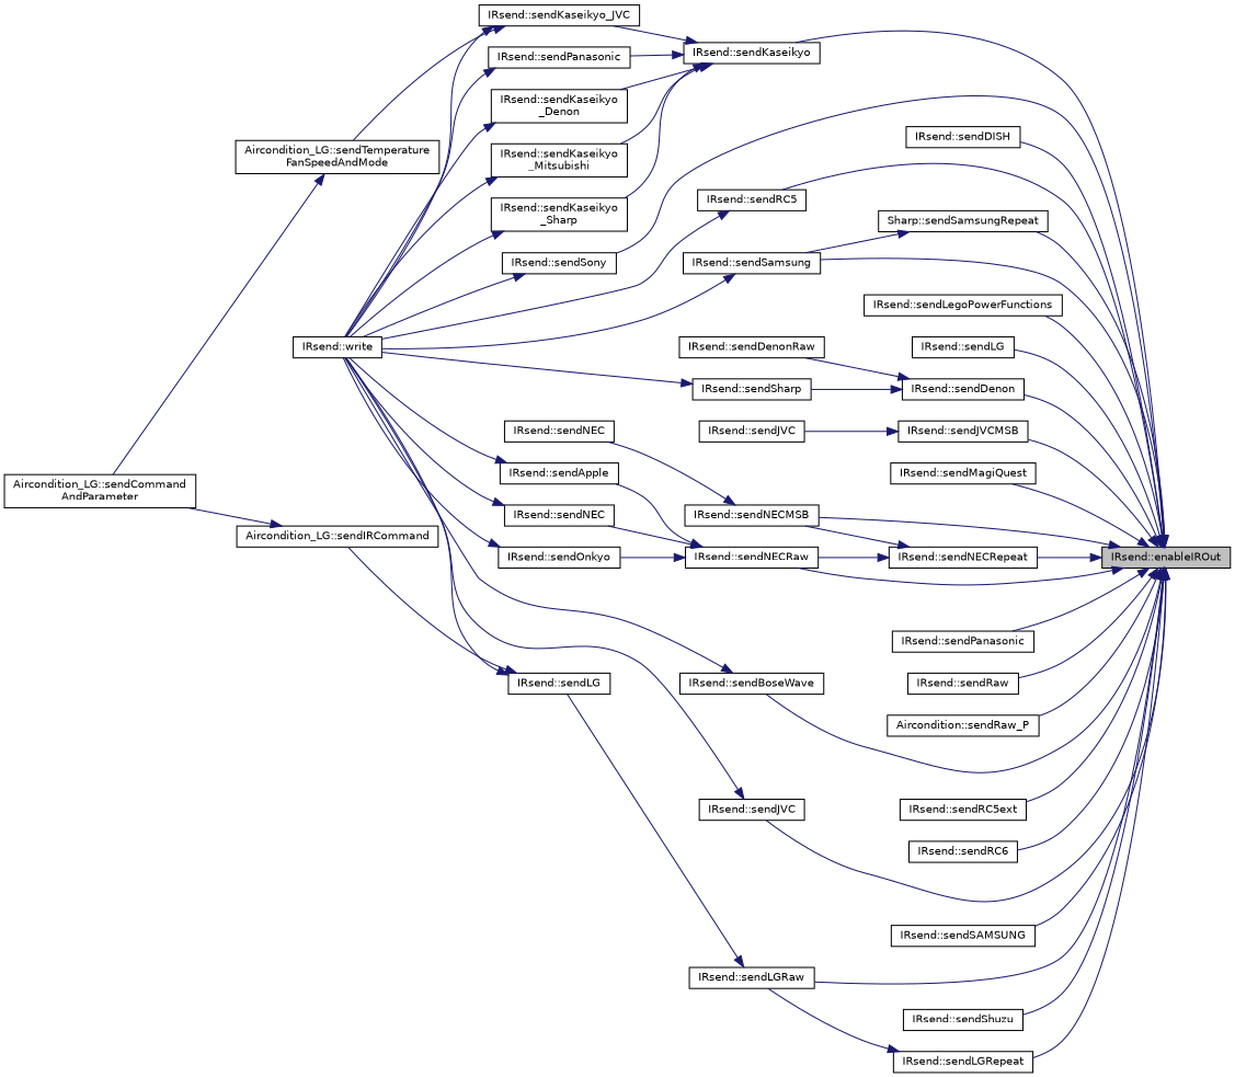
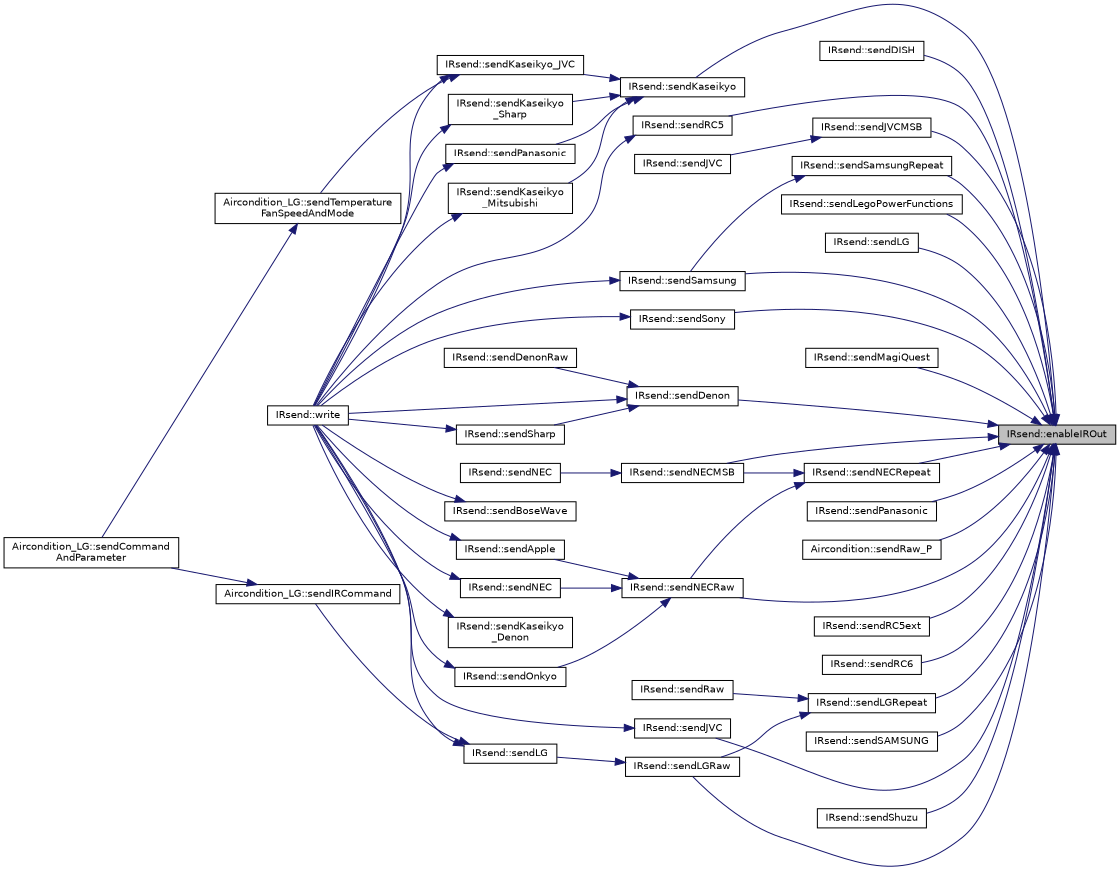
  digraph {
    rankdir=RL
    node [color=black fillcolor=white fontname=Helvetica fontsize=10 shape=record style=filled]
    edge [color=midnightblue dir=back fontname=Helvetica fontsize=10 labelfontname=Helvetica labelfontsize=10 style=solid]
    n1 [fillcolor=grey75 fontcolor=black height=0.2 label="IRsend::enableIROut" width=0.4]
    n2 [height=0.2 label="IRsend::sendBoseWave" width=0.4]
    n3 [height=0.2 label="IRsend::sendDenon" width=0.4]
    n4 [height=0.2 label="IRsend::sendDISH" width=0.4]
    n5 [height=0.2 label="IRsend::sendJVC" width=0.4]
    n6 [height=0.2 label="IRsend::sendJVCMSB" width=0.4]
    n7 [height=0.2 label="IRsend::sendKaseikyo" width=0.4]
    n8 [height=0.2 label="IRsend::sendLegoPowerFunctions" width=0.4]
    n9 [height=0.2 label="IRsend::sendLG" width=0.4]
    n10 [height=0.2 label="IRsend::sendLGRaw" width=0.4]
    n11 [height=0.2 label="IRsend::sendLGRepeat" width=0.4]
    n12 [height=0.2 label="IRsend::sendMagiQuest" width=0.4]
    n13 [height=0.2 label="IRsend::sendNECMSB" width=0.4]
    n14 [height=0.2 label="IRsend::sendNECRaw" width=0.4]
    n15 [height=0.2 label="IRsend::sendNECRepeat" width=0.4]
    n16 [height=0.2 label="IRsend::sendPanasonic" width=0.4]
    n17 [height=0.2 label="IRsend::sendRaw" width=0.4]
    n18 [height=0.2 label="Aircondition::sendRaw_P" width=0.4]
    n19 [height=0.2 label="IRsend::sendRC5" width=0.4]
    n20 [height=0.2 label="IRsend::sendRC5ext" width=0.4]
    n21 [height=0.2 label="IRsend::sendRC6" width=0.4]
    n22 [height=0.2 label="IRsend::sendSamsung" width=0.4]
    n23 [height=0.2 label="IRsend::sendSAMSUNG" width=0.4]
-   n24 [height=0.2 label="Sharp::sendSamsungRepeat" width=0.4]
+   n24 [height=0.2 label="IRsend::sendSamsungRepeat" width=0.4]
    n25 [height=0.2 label="IRsend::sendShuzu" width=0.4]
    n26 [height=0.2 label="IRsend::sendSony" width=0.4]
    n27 [height=0.2 label="IRsend::write" width=0.4]
    n28 [height=0.2 label="IRsend::sendDenonRaw" width=0.4]
    n29 [height=0.2 label="IRsend::sendSharp" width=0.4]
    n30 [height=0.2 label="IRsend::sendJVC" width=0.4]
    n31 [height=0.2 label="IRsend::sendKaseikyo\l_Denon" width=0.4]
    n32 [height=0.2 label="IRsend::sendKaseikyo_JVC" width=0.4]
    n33 [height=0.2 label="IRsend::sendKaseikyo\l_Mitsubishi" width=0.4]
    n34 [height=0.2 label="IRsend::sendKaseikyo\l_Sharp" width=0.4]
    n35 [height=0.2 label="IRsend::sendPanasonic" width=0.4]
    n36 [height=0.2 label="IRsend::sendLG" width=0.4]
    n37 [height=0.2 label="IRsend::sendNEC" width=0.4]
    n38 [height=0.2 label="IRsend::sendApple" width=0.4]
    n39 [height=0.2 label="IRsend::sendNEC" width=0.4]
    n40 [height=0.2 label="IRsend::sendOnkyo" width=0.4]
    n41 [height=0.2 label="Aircondition_LG::sendTemperature\lFanSpeedAndMode" width=0.4]
    n42 [height=0.2 label="Aircondition_LG::sendIRCommand" width=0.4]
    n43 [height=0.2 label="Aircondition_LG::sendCommand\lAndParameter" width=0.4]
-   n1 -> n2
    n1 -> n3
    n1 -> n4
    n1 -> n5
    n1 -> n6
    n1 -> n7
    n1 -> n8
    n1 -> n9
    n1 -> n10
    n1 -> n11
    n1 -> n12
    n1 -> n13
    n1 -> n14
    n1 -> n15
    n1 -> n16
-   n1 -> n17
+   n11 -> n17
    n1 -> n18
    n1 -> n19
    n1 -> n20
    n1 -> n21
    n1 -> n22
    n1 -> n23
    n1 -> n24
    n1 -> n25
    n1 -> n26
    n2 -> n27
+   n3 -> n27
    n3 -> n28
    n3 -> n29
    n5 -> n27
    n6 -> n30
-   n7 -> n31
    n7 -> n32
    n7 -> n33
    n7 -> n34
    n7 -> n35
    n10 -> n36
    n11 -> n10
    n13 -> n37
    n14 -> n38
    n14 -> n39
    n14 -> n40
    n15 -> n13
    n15 -> n14
    n19 -> n27
    n22 -> n27
    n24 -> n22
    n26 -> n27
    n29 -> n27
    n31 -> n27
    n32 -> n27
    n32 -> n41
    n33 -> n27
    n34 -> n27
    n35 -> n27
    n36 -> n27
    n36 -> n42
    n38 -> n27
    n39 -> n27
    n40 -> n27
    n41 -> n43
    n42 -> n43
  }
